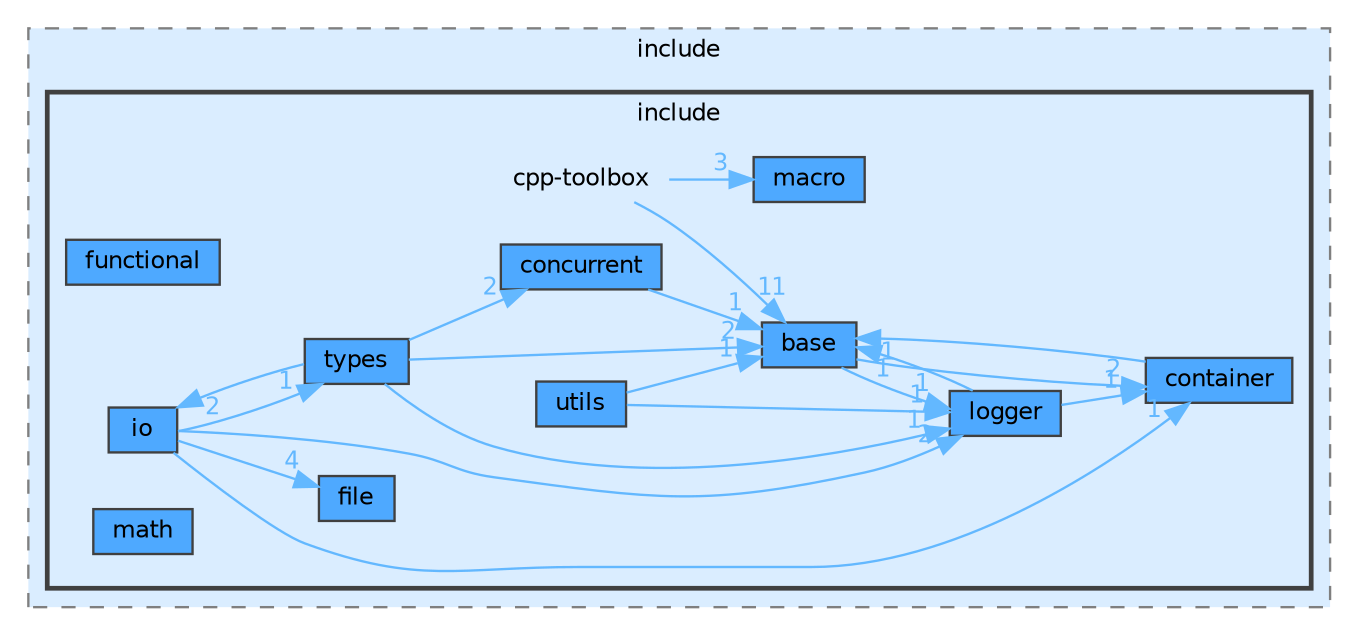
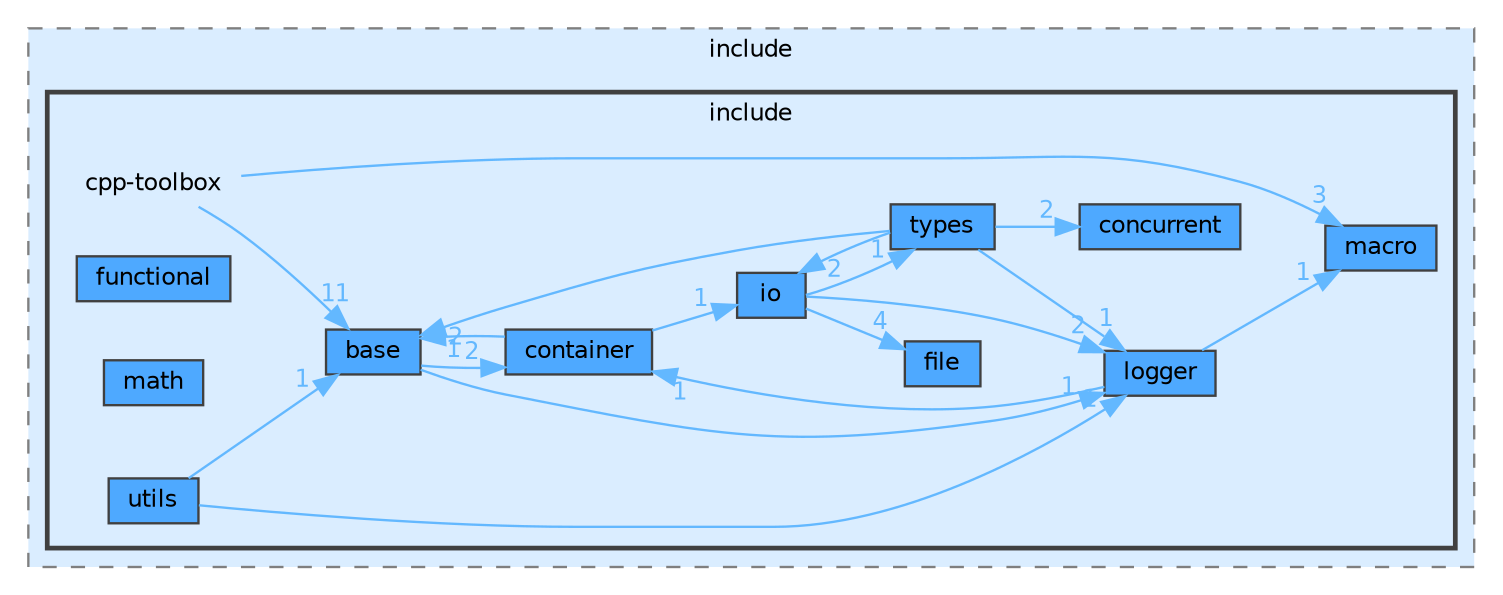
  digraph {
    compound=true
    rankdir=LR
    node [fontname=Helvetica fontsize=10 shape=box color=grey25 fillcolor="#4ea9ff" style=filled]
    edge [color=steelblue1 fontcolor=steelblue1 fontname=Helvetica fontsize=10 headlabel=1 labeldistance=1.5 labelfontname=Helvetica labelfontsize=10]
    n1 [height=0.2 label="cpp-toolbox" shape=plaintext width=0.4 color="" fillcolor="" style=""]
    n2 [height=0.2 label=base width=0.4]
    n3 [height=0.2 label=concurrent width=0.4]
    n4 [height=0.2 label=container width=0.4]
    n5 [height=0.2 label=file width=0.4]
    n6 [height=0.2 label=functional width=0.4]
    n7 [height=0.2 label=io width=0.4]
    n8 [height=0.2 label=logger width=0.4]
    n9 [height=0.2 label=macro width=0.4]
    n10 [height=0.2 label=math width=0.4]
    n11 [height=0.2 label=types width=0.4]
    n12 [height=0.2 label=utils width=0.4]
    subgraph cluster_1 {
      bgcolor="#daedff"
      fontname=Helvetica
      fontsize=10
      label=include
      pencolor=grey50
      style="filled,dashed"
      subgraph cluster_2 {
        bgcolor="#daedff"
        fontname=Helvetica
        fontsize=10
        pencolor=grey25
        style="filled,bold"
        n1
        n2
        n3
        n4
        n5
        n6
        n7
        n8
        n9
        n10
        n11
        n12
      }
    }
    n1 -> n2 [headlabel=11]
    n1 -> n9 [headlabel=3]
    n2 -> n4 [headlabel=2]
    n2 -> n8
-   n3 -> n2
    n4 -> n2
-   n7 -> n4
+   n4 -> n7
    n7 -> n5 [headlabel=4]
    n7 -> n8 [headlabel=2]
    n7 -> n11
-   n8 -> n2
+   n8 -> n9
    n8 -> n4
    n11 -> n2 [headlabel=2]
    n11 -> n3 [headlabel=2]
    n11 -> n7 [headlabel=2]
    n11 -> n8
    n12 -> n2
    n12 -> n8
  }
